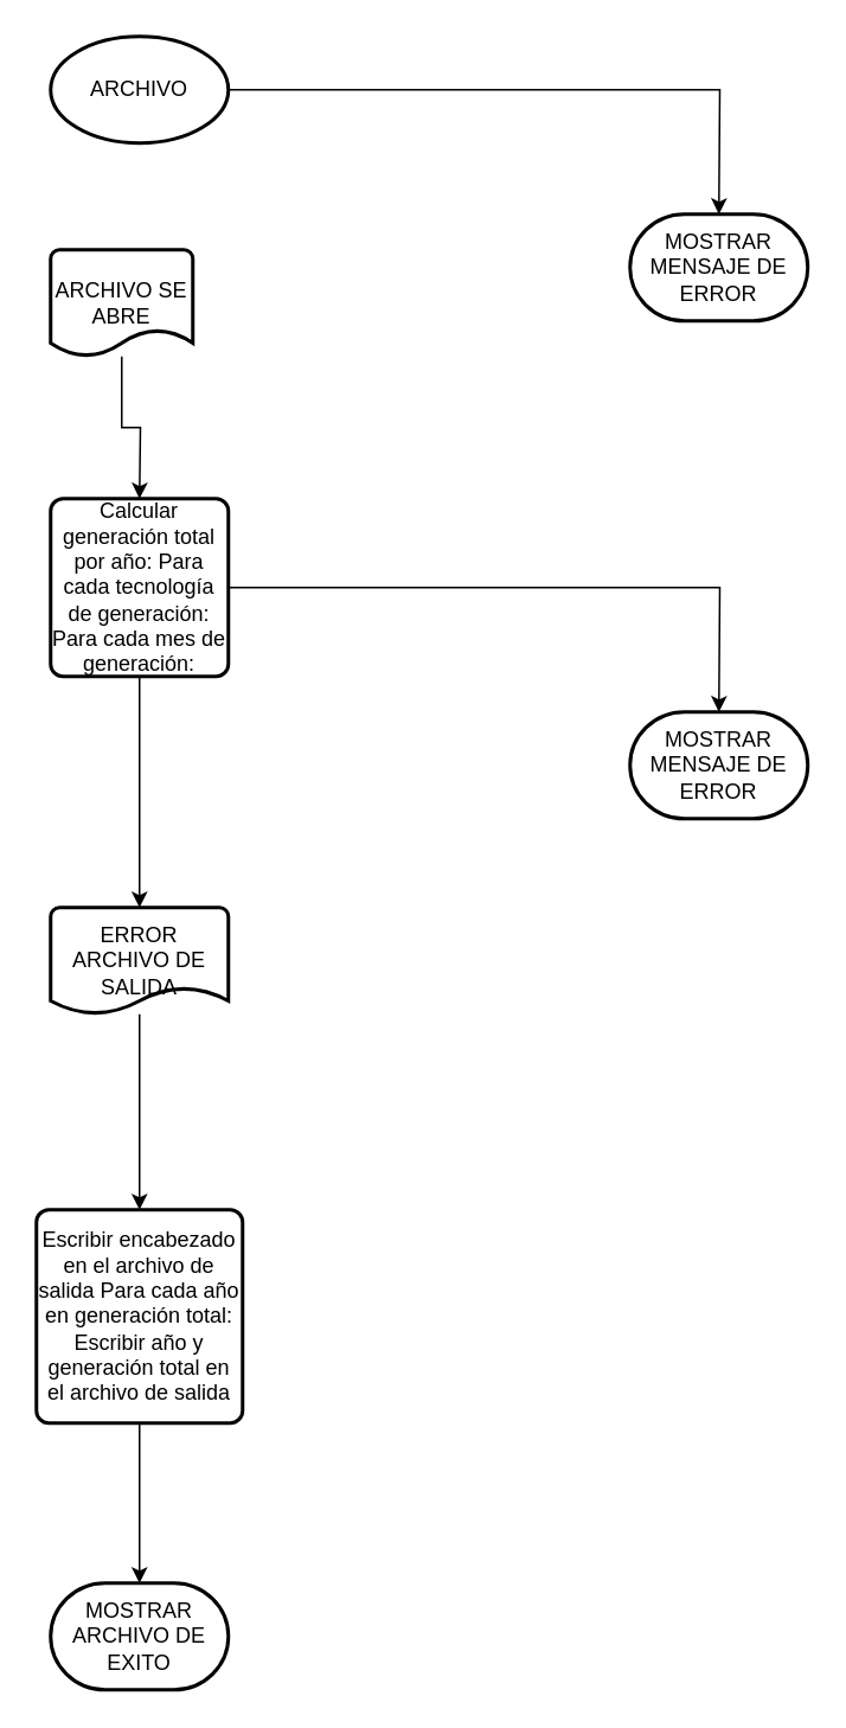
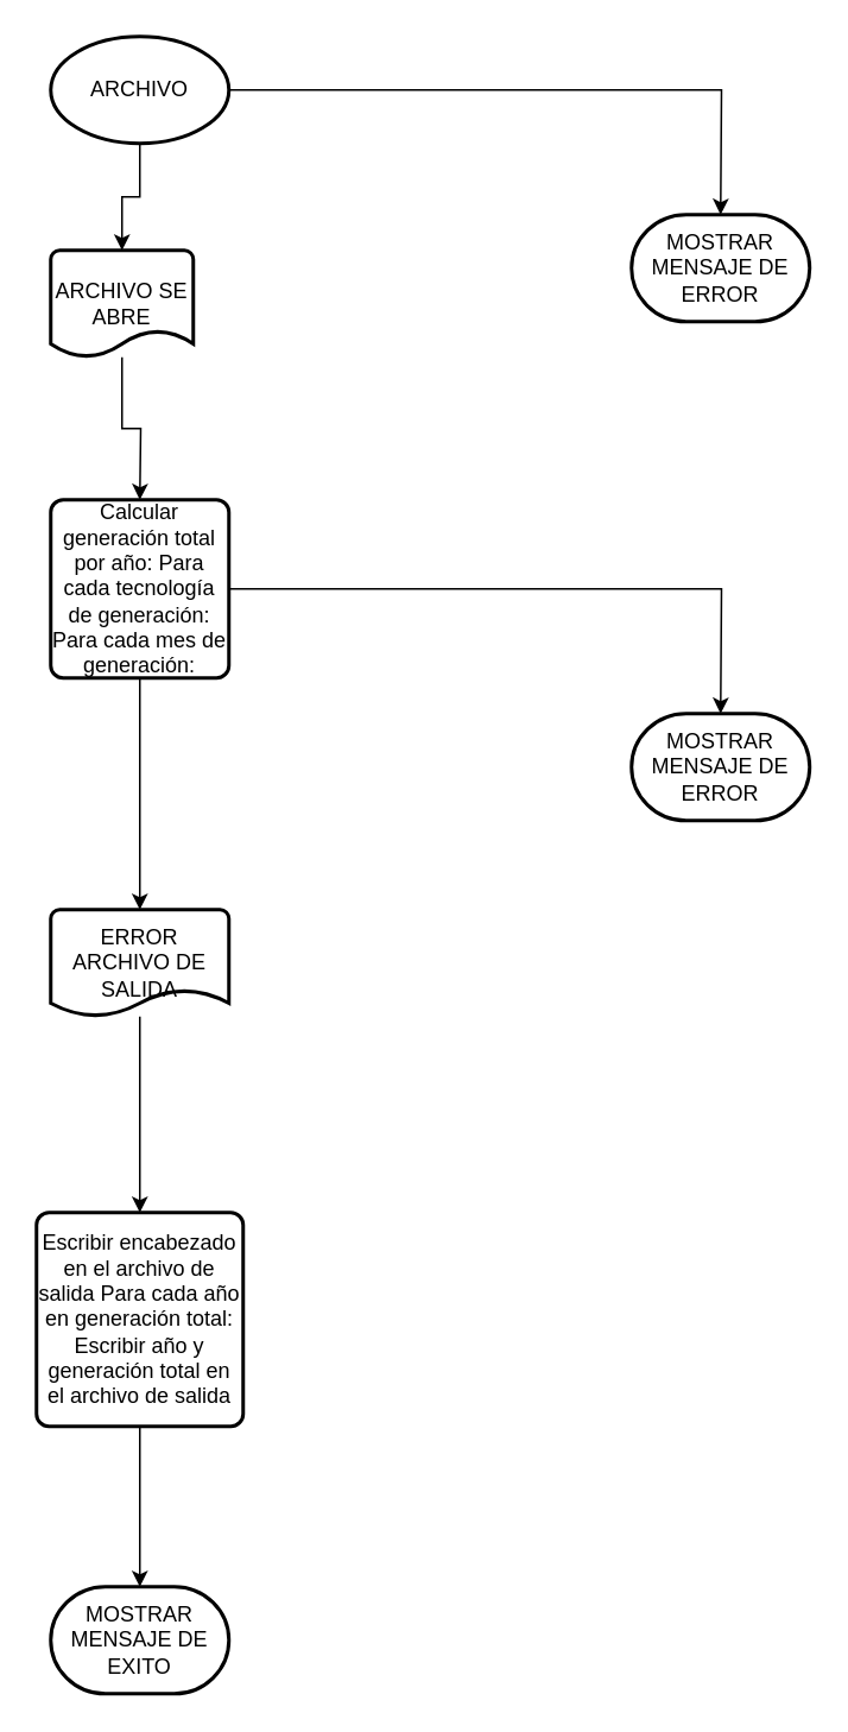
  <mxCell id="0" />
  <mxCell id="1" parent="0" />
  <mxCell id="2" style="edgeStyle=orthogonalEdgeStyle;rounded=0;orthogonalLoop=1;jettySize=auto;html=1;exitX=1;exitY=0.5;exitDx=0;exitDy=0;exitPerimeter=0;" edge="1" parent="1" source="4"><mxGeometry relative="1" as="geometry"><mxPoint x="404" y="120" as="targetPoint" /></mxGeometry></mxCell>
+ <mxCell id="3" style="edgeStyle=orthogonalEdgeStyle;rounded=0;orthogonalLoop=1;jettySize=auto;html=1;exitX=0.5;exitY=1;exitDx=0;exitDy=0;exitPerimeter=0;" edge="1" parent="1" source="4" target="7"><mxGeometry relative="1" as="geometry" /></mxCell>
  <mxCell id="4" value="ARCHIVO" style="strokeWidth=2;html=1;shape=mxgraph.flowchart.start_1;whiteSpace=wrap;" vertex="1" parent="1"><mxGeometry x="28" y="20" width="100" height="60" as="geometry" /></mxCell>
  <mxCell id="5" value="MOSTRAR MENSAJE DE ERROR" style="strokeWidth=2;html=1;shape=mxgraph.flowchart.terminator;whiteSpace=wrap;" vertex="1" parent="1"><mxGeometry x="354" y="120" width="100" height="60" as="geometry" /></mxCell>
  <mxCell id="6" style="edgeStyle=orthogonalEdgeStyle;rounded=0;orthogonalLoop=1;jettySize=auto;html=1;" edge="1" parent="1" source="7"><mxGeometry relative="1" as="geometry"><mxPoint x="78" y="280" as="targetPoint" /></mxGeometry></mxCell>
  <mxCell id="7" value="ARCHIVO SE ABRE" style="strokeWidth=2;html=1;shape=mxgraph.flowchart.document2;whiteSpace=wrap;size=0.25;" vertex="1" parent="1"><mxGeometry x="28" y="140" width="80" height="60" as="geometry" /></mxCell>
  <mxCell id="8" style="edgeStyle=orthogonalEdgeStyle;rounded=0;orthogonalLoop=1;jettySize=auto;html=1;" edge="1" parent="1" source="10"><mxGeometry relative="1" as="geometry"><mxPoint x="404" y="400" as="targetPoint" /></mxGeometry></mxCell>
  <mxCell id="9" style="edgeStyle=orthogonalEdgeStyle;rounded=0;orthogonalLoop=1;jettySize=auto;html=1;" edge="1" parent="1" source="10"><mxGeometry relative="1" as="geometry"><mxPoint x="78" y="510" as="targetPoint" /></mxGeometry></mxCell>
  <mxCell id="10" value="Calcular generación total por año: Para cada tecnología de generación: Para cada mes de generación:" style="rounded=1;whiteSpace=wrap;html=1;absoluteArcSize=1;arcSize=14;strokeWidth=2;" vertex="1" parent="1"><mxGeometry x="28" y="280" width="100" height="100" as="geometry" /></mxCell>
  <mxCell id="11" value="MOSTRAR MENSAJE DE ERROR" style="strokeWidth=2;html=1;shape=mxgraph.flowchart.terminator;whiteSpace=wrap;" vertex="1" parent="1"><mxGeometry x="354" y="400" width="100" height="60" as="geometry" /></mxCell>
  <mxCell id="12" style="edgeStyle=orthogonalEdgeStyle;rounded=0;orthogonalLoop=1;jettySize=auto;html=1;" edge="1" parent="1" source="13"><mxGeometry relative="1" as="geometry"><mxPoint x="78" y="680" as="targetPoint" /></mxGeometry></mxCell>
  <mxCell id="13" value="ERROR ARCHIVO DE SALIDA" style="strokeWidth=2;html=1;shape=mxgraph.flowchart.document2;whiteSpace=wrap;size=0.25;" vertex="1" parent="1"><mxGeometry x="28" y="510" width="100" height="60" as="geometry" /></mxCell>
  <mxCell id="14" style="edgeStyle=orthogonalEdgeStyle;rounded=0;orthogonalLoop=1;jettySize=auto;html=1;" edge="1" parent="1" source="15"><mxGeometry relative="1" as="geometry"><mxPoint x="78" y="890" as="targetPoint" /></mxGeometry></mxCell>
  <mxCell id="15" value="Escribir encabezado en el archivo de salida Para cada año en generación total: Escribir año y generación total en el archivo de salida" style="rounded=1;whiteSpace=wrap;html=1;absoluteArcSize=1;arcSize=14;strokeWidth=2;" vertex="1" parent="1"><mxGeometry x="20" y="680" width="116" height="120" as="geometry" /></mxCell>
- <mxCell id="16" value="MOSTRAR ARCHIVO DE EXITO" style="strokeWidth=2;html=1;shape=mxgraph.flowchart.terminator;whiteSpace=wrap;" vertex="1" parent="1"><mxGeometry x="28" y="890" width="100" height="60" as="geometry" /></mxCell>
+ <mxCell id="16" value="MOSTRAR MENSAJE DE EXITO" style="strokeWidth=2;html=1;shape=mxgraph.flowchart.terminator;whiteSpace=wrap;" vertex="1" parent="1"><mxGeometry x="28" y="890" width="100" height="60" as="geometry" /></mxCell>
